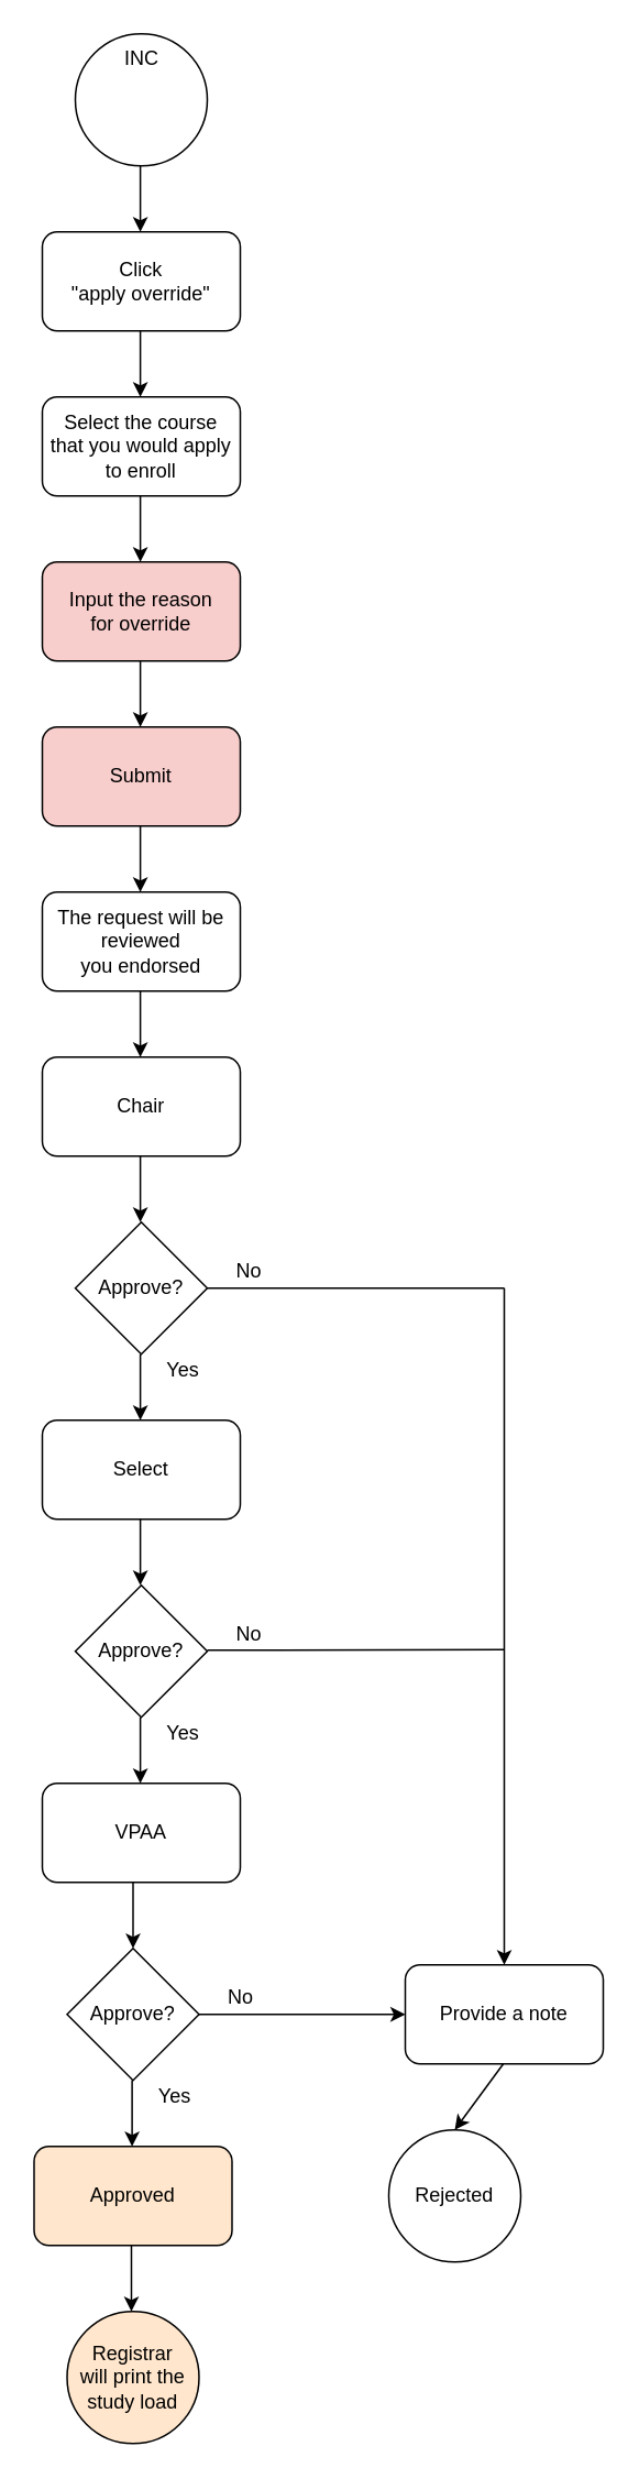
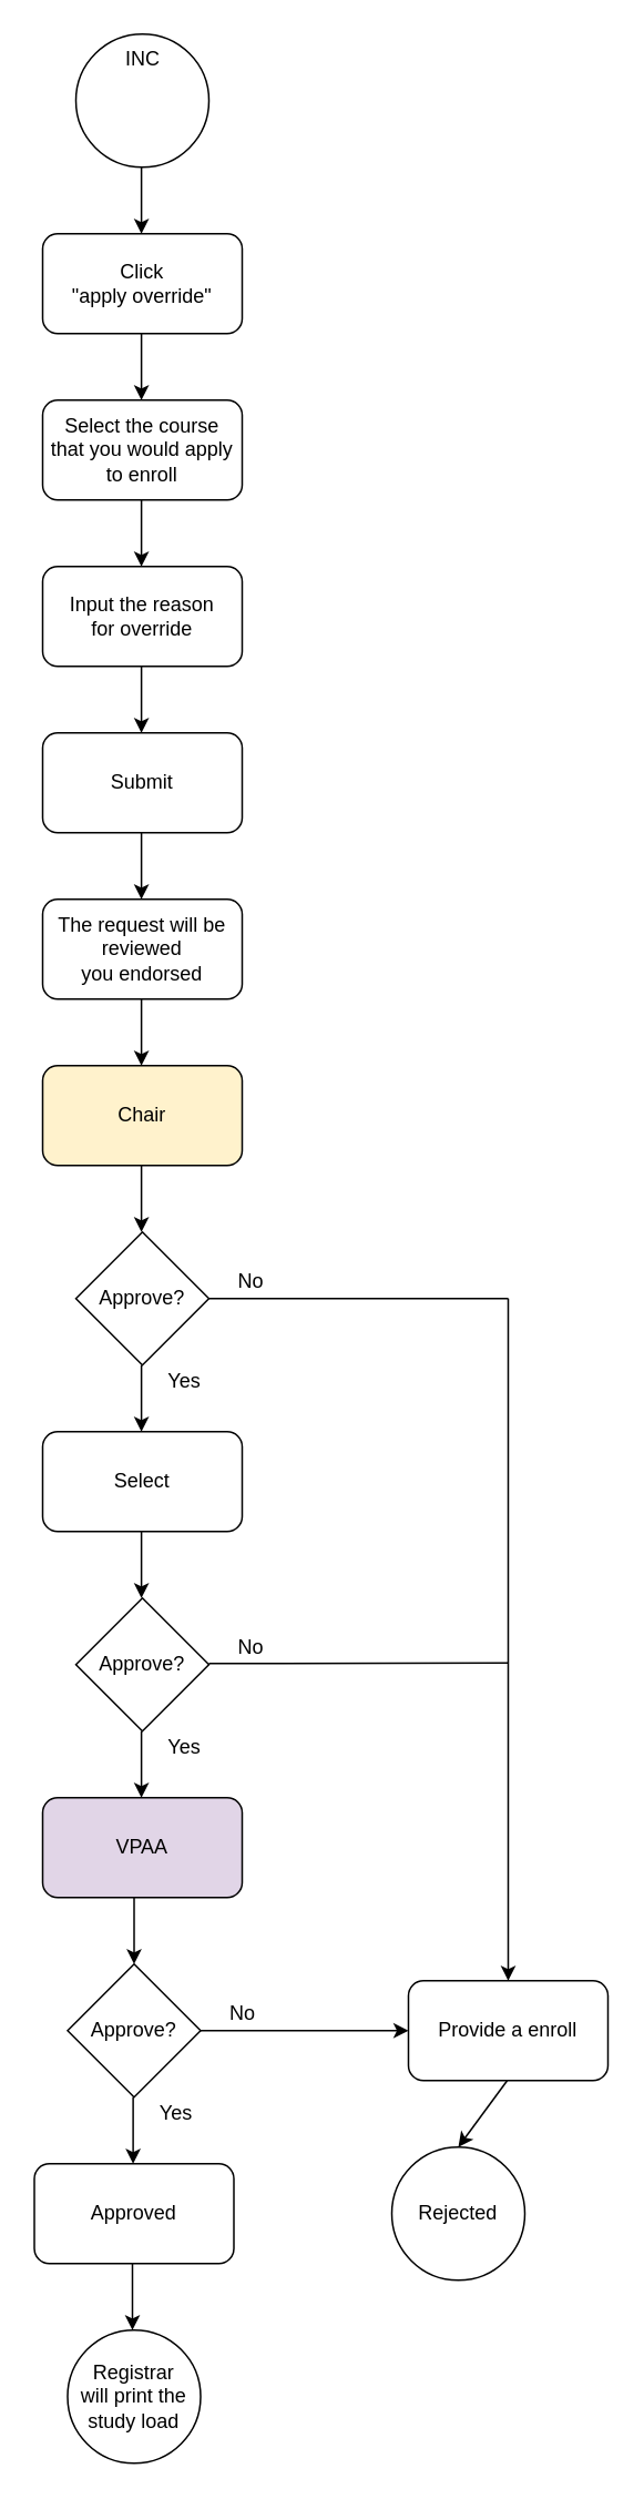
  <mxCell id="0" />
  <mxCell id="1" parent="0" />
  <mxCell id="2" value="" style="ellipse;whiteSpace=wrap;html=1;aspect=fixed;" parent="1" vertex="1"><mxGeometry x="45" y="20" width="80" height="80" as="geometry" /></mxCell>
- <mxCell id="3" value="Submit" style="rounded=1;whiteSpace=wrap;html=1;fillColor=#f8cecc;" parent="1" vertex="1"><mxGeometry x="25" y="440" width="120" height="60" as="geometry" /></mxCell>
- <mxCell id="4" value="Registrar&lt;br&gt;will print the study load" style="ellipse;whiteSpace=wrap;html=1;aspect=fixed;fillColor=#ffe6cc;" parent="1" vertex="1"><mxGeometry x="40" y="1400" width="80" height="80" as="geometry" /></mxCell>
+ <mxCell id="3" value="Submit" style="rounded=1;whiteSpace=wrap;html=1;" parent="1" vertex="1"><mxGeometry x="25" y="440" width="120" height="60" as="geometry" /></mxCell>
+ <mxCell id="4" value="Registrar&lt;br&gt;will print the study load" style="ellipse;whiteSpace=wrap;html=1;aspect=fixed;" parent="1" vertex="1"><mxGeometry x="40" y="1400" width="80" height="80" as="geometry" /></mxCell>
  <mxCell id="5" value="" style="endArrow=classic;html=1;rounded=0;" parent="1" edge="1"><mxGeometry width="50" height="50" relative="1" as="geometry"><mxPoint x="84.41" y="500" as="sourcePoint" /><mxPoint x="84.41" y="540" as="targetPoint" /></mxGeometry></mxCell>
  <mxCell id="6" value="" style="endArrow=classic;html=1;rounded=0;" parent="1" edge="1"><mxGeometry width="50" height="50" relative="1" as="geometry"><mxPoint x="84.41" y="400" as="sourcePoint" /><mxPoint x="84.41" y="440" as="targetPoint" /></mxGeometry></mxCell>
  <mxCell id="7" value="INC" style="text;html=1;align=center;verticalAlign=middle;resizable=0;points=[];autosize=1;strokeColor=none;fillColor=none;" parent="1" vertex="1"><mxGeometry x="65" y="25" width="40" height="20" as="geometry" /></mxCell>
  <mxCell id="8" value="&lt;span&gt;Click&lt;br&gt;&quot;apply override&quot;&lt;/span&gt;" style="rounded=1;whiteSpace=wrap;html=1;" parent="1" vertex="1"><mxGeometry x="25" y="140" width="120" height="60" as="geometry" /></mxCell>
  <mxCell id="9" value="" style="endArrow=classic;html=1;rounded=0;" parent="1" edge="1"><mxGeometry width="50" height="50" relative="1" as="geometry"><mxPoint x="84.41" y="100" as="sourcePoint" /><mxPoint x="84.41" y="140" as="targetPoint" /></mxGeometry></mxCell>
  <mxCell id="10" value="" style="endArrow=classic;html=1;rounded=0;" parent="1" edge="1"><mxGeometry width="50" height="50" relative="1" as="geometry"><mxPoint x="84.41" y="200" as="sourcePoint" /><mxPoint x="84.41" y="240" as="targetPoint" /></mxGeometry></mxCell>
  <mxCell id="11" value="Select the course&lt;br&gt;that you would apply&lt;br&gt;to enroll" style="rounded=1;whiteSpace=wrap;html=1;" parent="1" vertex="1"><mxGeometry x="25" y="240" width="120" height="60" as="geometry" /></mxCell>
  <mxCell id="12" value="" style="endArrow=classic;html=1;rounded=0;" parent="1" edge="1"><mxGeometry width="50" height="50" relative="1" as="geometry"><mxPoint x="84.41" y="300" as="sourcePoint" /><mxPoint x="84.41" y="340" as="targetPoint" /></mxGeometry></mxCell>
- <mxCell id="13" value="Input the reason&lt;br&gt;for override" style="rounded=1;whiteSpace=wrap;html=1;fillColor=#f8cecc;" parent="1" vertex="1"><mxGeometry x="25" y="340" width="120" height="60" as="geometry" /></mxCell>
+ <mxCell id="13" value="Input the reason&lt;br&gt;for override" style="rounded=1;whiteSpace=wrap;html=1;" parent="1" vertex="1"><mxGeometry x="25" y="340" width="120" height="60" as="geometry" /></mxCell>
  <mxCell id="14" value="" style="endArrow=classic;html=1;rounded=0;" parent="1" edge="1"><mxGeometry width="50" height="50" relative="1" as="geometry"><mxPoint x="79.41" y="1260" as="sourcePoint" /><mxPoint x="79.41" y="1300" as="targetPoint" /></mxGeometry></mxCell>
  <mxCell id="15" value="&lt;span&gt;The request will be&lt;/span&gt;&lt;br&gt;&lt;span&gt;reviewed&lt;/span&gt;&lt;br&gt;&lt;span&gt;you endorsed&lt;/span&gt;" style="rounded=1;whiteSpace=wrap;html=1;" parent="1" vertex="1"><mxGeometry x="25" y="540" width="120" height="60" as="geometry" /></mxCell>
  <mxCell id="16" value="" style="endArrow=classic;html=1;rounded=0;" parent="1" edge="1"><mxGeometry width="50" height="50" relative="1" as="geometry"><mxPoint x="84.41" y="600" as="sourcePoint" /><mxPoint x="84.41" y="640" as="targetPoint" /></mxGeometry></mxCell>
- <mxCell id="17" value="VPAA" style="rounded=1;whiteSpace=wrap;html=1;" parent="1" vertex="1"><mxGeometry x="25" y="1080" width="120" height="60" as="geometry" /></mxCell>
+ <mxCell id="17" value="VPAA" style="rounded=1;whiteSpace=wrap;html=1;fillColor=#e1d5e7;" parent="1" vertex="1"><mxGeometry x="25" y="1080" width="120" height="60" as="geometry" /></mxCell>
  <mxCell id="18" value="Select" style="rounded=1;whiteSpace=wrap;html=1;" parent="1" vertex="1"><mxGeometry x="25" y="860" width="120" height="60" as="geometry" /></mxCell>
- <mxCell id="19" value="Chair" style="rounded=1;whiteSpace=wrap;html=1;" parent="1" vertex="1"><mxGeometry x="25" y="640" width="120" height="60" as="geometry" /></mxCell>
+ <mxCell id="19" value="Chair" style="rounded=1;whiteSpace=wrap;html=1;fillColor=#fff2cc;" parent="1" vertex="1"><mxGeometry x="25" y="640" width="120" height="60" as="geometry" /></mxCell>
  <mxCell id="20" value="" style="endArrow=classic;html=1;rounded=0;" parent="1" edge="1"><mxGeometry width="50" height="50" relative="1" as="geometry"><mxPoint x="84.41" y="700" as="sourcePoint" /><mxPoint x="84.41" y="740" as="targetPoint" /></mxGeometry></mxCell>
  <mxCell id="21" value="Approve?" style="rhombus;whiteSpace=wrap;html=1;" parent="1" vertex="1"><mxGeometry x="45" y="740" width="80" height="80" as="geometry" /></mxCell>
  <mxCell id="22" value="" style="endArrow=classic;html=1;rounded=0;" parent="1" edge="1"><mxGeometry width="50" height="50" relative="1" as="geometry"><mxPoint x="84.41" y="820" as="sourcePoint" /><mxPoint x="84.41" y="860" as="targetPoint" /></mxGeometry></mxCell>
  <mxCell id="23" value="No" style="text;html=1;align=center;verticalAlign=middle;resizable=0;points=[];autosize=1;strokeColor=none;fillColor=none;" parent="1" vertex="1"><mxGeometry x="135" y="760" width="30" height="20" as="geometry" /></mxCell>
  <mxCell id="24" value="Yes" style="text;html=1;align=center;verticalAlign=middle;resizable=0;points=[];autosize=1;strokeColor=none;fillColor=none;" parent="1" vertex="1"><mxGeometry x="95" y="820" width="30" height="20" as="geometry" /></mxCell>
  <mxCell id="25" value="" style="endArrow=classic;html=1;rounded=0;" parent="1" edge="1"><mxGeometry width="50" height="50" relative="1" as="geometry"><mxPoint x="84.41" y="920" as="sourcePoint" /><mxPoint x="84.41" y="960" as="targetPoint" /></mxGeometry></mxCell>
  <mxCell id="26" value="Approve?" style="rhombus;whiteSpace=wrap;html=1;" parent="1" vertex="1"><mxGeometry x="45" y="960" width="80" height="80" as="geometry" /></mxCell>
  <mxCell id="27" value="No" style="text;html=1;align=center;verticalAlign=middle;resizable=0;points=[];autosize=1;strokeColor=none;fillColor=none;" parent="1" vertex="1"><mxGeometry x="135" y="980" width="30" height="20" as="geometry" /></mxCell>
  <mxCell id="28" value="" style="endArrow=classic;html=1;rounded=0;" parent="1" edge="1"><mxGeometry width="50" height="50" relative="1" as="geometry"><mxPoint x="84.41" y="1040" as="sourcePoint" /><mxPoint x="84.41" y="1080" as="targetPoint" /></mxGeometry></mxCell>
  <mxCell id="29" value="Yes" style="text;html=1;align=center;verticalAlign=middle;resizable=0;points=[];autosize=1;strokeColor=none;fillColor=none;" parent="1" vertex="1"><mxGeometry x="95" y="1040" width="30" height="20" as="geometry" /></mxCell>
- <mxCell id="30" value="Provide a note" style="rounded=1;whiteSpace=wrap;html=1;" parent="1" vertex="1"><mxGeometry x="245" y="1190" width="120" height="60" as="geometry" /></mxCell>
+ <mxCell id="30" value="Provide a enroll" style="rounded=1;whiteSpace=wrap;html=1;" parent="1" vertex="1"><mxGeometry x="245" y="1190" width="120" height="60" as="geometry" /></mxCell>
  <mxCell id="31" value="Rejected" style="ellipse;whiteSpace=wrap;html=1;aspect=fixed;" parent="1" vertex="1"><mxGeometry x="235" y="1290" width="80" height="80" as="geometry" /></mxCell>
  <mxCell id="32" value="" style="endArrow=classic;html=1;rounded=0;entryX=0.5;entryY=0;entryDx=0;entryDy=0;" parent="1" target="31" edge="1"><mxGeometry width="50" height="50" relative="1" as="geometry"><mxPoint x="304.41" y="1250" as="sourcePoint" /><mxPoint x="304.41" y="1290" as="targetPoint" /></mxGeometry></mxCell>
  <mxCell id="33" value="" style="endArrow=classic;html=1;rounded=0;entryX=0;entryY=0.5;entryDx=0;entryDy=0;" parent="1" target="30" edge="1"><mxGeometry width="50" height="50" relative="1" as="geometry"><mxPoint x="120" y="1220" as="sourcePoint" /><mxPoint x="170" y="1220" as="targetPoint" /></mxGeometry></mxCell>
  <mxCell id="34" value="No" style="text;html=1;align=center;verticalAlign=middle;resizable=0;points=[];autosize=1;strokeColor=none;fillColor=none;" parent="1" vertex="1"><mxGeometry x="130" y="1200" width="30" height="20" as="geometry" /></mxCell>
  <mxCell id="35" value="Approve?" style="rhombus;whiteSpace=wrap;html=1;" parent="1" vertex="1"><mxGeometry x="40" y="1180" width="80" height="80" as="geometry" /></mxCell>
  <mxCell id="36" value="" style="endArrow=classic;html=1;rounded=0;" parent="1" edge="1"><mxGeometry width="50" height="50" relative="1" as="geometry"><mxPoint x="80" y="1140" as="sourcePoint" /><mxPoint x="80" y="1180" as="targetPoint" /></mxGeometry></mxCell>
  <mxCell id="37" value="Yes" style="text;html=1;align=center;verticalAlign=middle;resizable=0;points=[];autosize=1;strokeColor=none;fillColor=none;" parent="1" vertex="1"><mxGeometry x="90" y="1260" width="30" height="20" as="geometry" /></mxCell>
  <mxCell id="38" value="" style="endArrow=none;html=1;rounded=0;" parent="1" edge="1"><mxGeometry width="50" height="50" relative="1" as="geometry"><mxPoint x="125" y="780" as="sourcePoint" /><mxPoint x="305" y="780" as="targetPoint" /></mxGeometry></mxCell>
  <mxCell id="39" value="" style="endArrow=none;html=1;rounded=0;" parent="1" edge="1"><mxGeometry width="50" height="50" relative="1" as="geometry"><mxPoint x="125" y="999.41" as="sourcePoint" /><mxPoint x="305" y="999" as="targetPoint" /></mxGeometry></mxCell>
- <mxCell id="40" value="Approved" style="rounded=1;whiteSpace=wrap;html=1;fillColor=#ffe6cc;" parent="1" vertex="1"><mxGeometry x="20" y="1300" width="120" height="60" as="geometry" /></mxCell>
+ <mxCell id="40" value="Approved" style="rounded=1;whiteSpace=wrap;html=1;" parent="1" vertex="1"><mxGeometry x="20" y="1300" width="120" height="60" as="geometry" /></mxCell>
  <mxCell id="41" value="" style="endArrow=classic;html=1;rounded=0;" parent="1" edge="1"><mxGeometry width="50" height="50" relative="1" as="geometry"><mxPoint x="79" y="1360" as="sourcePoint" /><mxPoint x="79" y="1400" as="targetPoint" /></mxGeometry></mxCell>
  <mxCell id="42" value="" style="endArrow=classic;html=1;rounded=0;entryX=0.5;entryY=0;entryDx=0;entryDy=0;" edge="1" parent="1" target="30"><mxGeometry width="50" height="50" relative="1" as="geometry"><mxPoint x="305" y="780" as="sourcePoint" /><mxPoint x="365" y="975" as="targetPoint" /></mxGeometry></mxCell>
